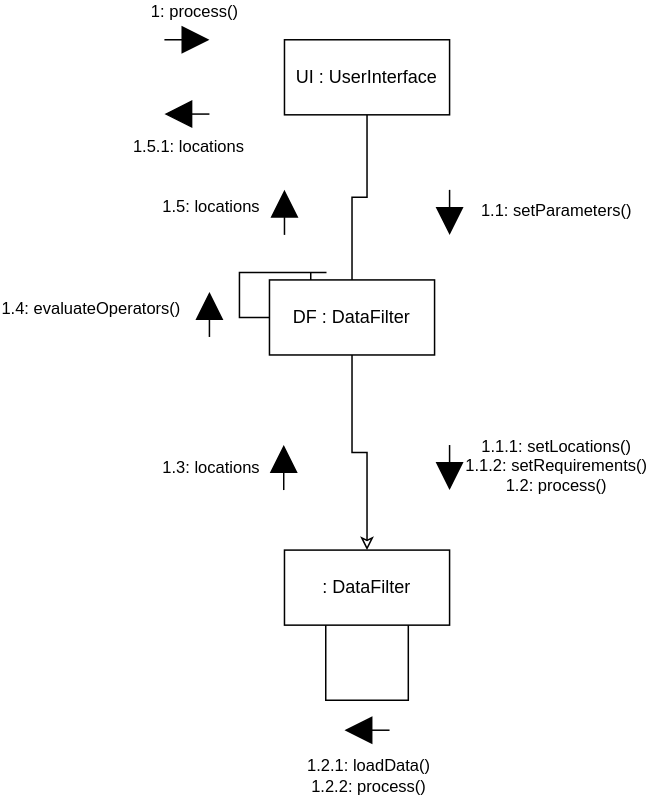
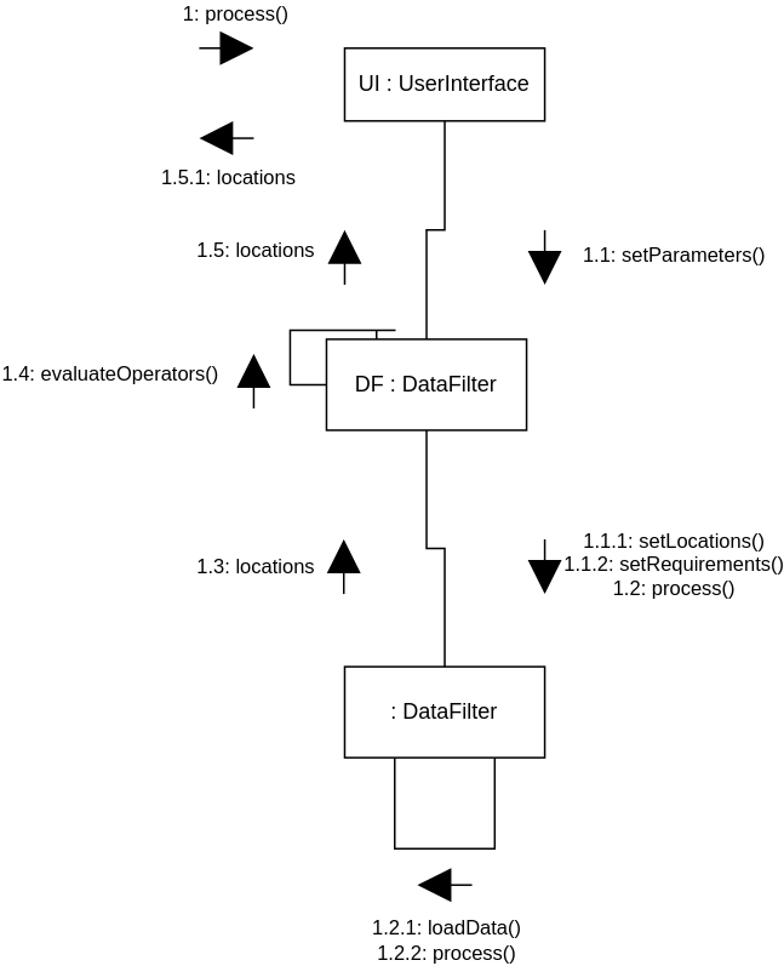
  <mxCell id="0" />
  <mxCell id="1" parent="0" />
  <mxCell id="2" style="edgeStyle=orthogonalEdgeStyle;rounded=0;orthogonalLoop=1;jettySize=auto;html=1;exitX=0.5;exitY=1;exitDx=0;exitDy=0;entryX=0.5;entryY=0;entryDx=0;entryDy=0;endArrow=none;endFill=0;" parent="1" source="3" target="5" edge="1"><mxGeometry relative="1" as="geometry" /></mxCell>
- <mxCell id="3" value="UI : UserInterface" style="html=1;whiteSpace=wrap;" parent="1" vertex="1"><mxGeometry x="100" y="20" width="110" height="50" as="geometry" /></mxCell>
- <mxCell id="4" style="edgeStyle=orthogonalEdgeStyle;rounded=0;orthogonalLoop=1;jettySize=auto;html=1;exitX=0.5;exitY=1;exitDx=0;exitDy=0;entryX=0.5;entryY=0;entryDx=0;entryDy=0;endArrow=classic;endFill=0;" parent="1" source="5" target="6" edge="1"><mxGeometry relative="1" as="geometry" /></mxCell>
+ <mxCell id="3" value="UI : UserInterface" style="html=1;whiteSpace=wrap;" parent="1" vertex="1"><mxGeometry x="100" y="20" width="110" height="40" as="geometry" /></mxCell>
+ <mxCell id="4" style="edgeStyle=orthogonalEdgeStyle;rounded=0;orthogonalLoop=1;jettySize=auto;html=1;exitX=0.5;exitY=1;exitDx=0;exitDy=0;entryX=0.5;entryY=0;entryDx=0;entryDy=0;endArrow=none;endFill=0;" parent="1" source="5" target="6" edge="1"><mxGeometry relative="1" as="geometry" /></mxCell>
  <mxCell id="5" value="DF : DataFilter" style="html=1;whiteSpace=wrap;" parent="1" vertex="1"><mxGeometry x="90" y="180" width="110" height="50" as="geometry" /></mxCell>
  <mxCell id="6" value=": DataFilter" style="html=1;whiteSpace=wrap;" parent="1" vertex="1"><mxGeometry x="100" y="360" width="110" height="50" as="geometry" /></mxCell>
  <mxCell id="7" value="" style="edgeStyle=none;orthogonalLoop=1;jettySize=auto;html=1;rounded=0;endArrow=block;endFill=1;endSize=16;" parent="1" edge="1"><mxGeometry width="100" relative="1" as="geometry"><mxPoint x="210" y="120" as="sourcePoint" /><mxPoint x="210" y="150" as="targetPoint" /><Array as="points" /></mxGeometry></mxCell>
  <mxCell id="8" value="1.1: setParameters()" style="edgeLabel;html=1;align=center;verticalAlign=middle;resizable=0;points=[];" parent="7" vertex="1" connectable="0"><mxGeometry x="-0.147" y="-5" relative="1" as="geometry"><mxPoint x="75" as="offset" /></mxGeometry></mxCell>
  <mxCell id="9" value="" style="edgeStyle=none;orthogonalLoop=1;jettySize=auto;html=1;rounded=0;endArrow=block;endFill=1;endSize=16;" parent="1" edge="1"><mxGeometry width="100" relative="1" as="geometry"><mxPoint x="20" y="20" as="sourcePoint" /><mxPoint x="50" y="20" as="targetPoint" /><Array as="points" /></mxGeometry></mxCell>
  <mxCell id="10" value="1: process()" style="edgeLabel;html=1;align=center;verticalAlign=middle;resizable=0;points=[];" parent="9" vertex="1" connectable="0"><mxGeometry x="0.253" y="3" relative="1" as="geometry"><mxPoint y="-17" as="offset" /></mxGeometry></mxCell>
  <mxCell id="11" value="" style="edgeStyle=none;orthogonalLoop=1;jettySize=auto;html=1;rounded=0;endArrow=block;endFill=1;endSize=16;" parent="1" edge="1"><mxGeometry width="100" relative="1" as="geometry"><mxPoint x="210" y="290" as="sourcePoint" /><mxPoint x="210" y="320" as="targetPoint" /><Array as="points" /></mxGeometry></mxCell>
  <mxCell id="12" value="1.1.1: setLocations()&lt;br&gt;1.1.2: setRequirements()&lt;br&gt;1.2: process()" style="edgeLabel;html=1;align=center;verticalAlign=middle;resizable=0;points=[];" parent="11" vertex="1" connectable="0"><mxGeometry x="-0.147" y="-5" relative="1" as="geometry"><mxPoint x="75" as="offset" /></mxGeometry></mxCell>
  <mxCell id="13" style="edgeStyle=orthogonalEdgeStyle;rounded=0;orthogonalLoop=1;jettySize=auto;html=1;exitX=0.75;exitY=1;exitDx=0;exitDy=0;entryX=0.25;entryY=1;entryDx=0;entryDy=0;endArrow=none;endFill=0;" parent="1" source="6" target="6" edge="1"><mxGeometry relative="1" as="geometry"><Array as="points"><mxPoint x="183" y="460" /><mxPoint x="128" y="460" /></Array></mxGeometry></mxCell>
  <mxCell id="14" value="" style="edgeStyle=none;orthogonalLoop=1;jettySize=auto;html=1;rounded=0;endArrow=block;endFill=1;endSize=16;" parent="1" edge="1"><mxGeometry width="100" relative="1" as="geometry"><mxPoint x="170" y="480" as="sourcePoint" /><mxPoint x="140" y="480" as="targetPoint" /><Array as="points" /></mxGeometry></mxCell>
  <mxCell id="15" value="1.2.1: loadData()&lt;br&gt;1.2.2: process()" style="edgeLabel;html=1;align=center;verticalAlign=middle;resizable=0;points=[];" parent="14" vertex="1" connectable="0"><mxGeometry x="0.253" y="3" relative="1" as="geometry"><mxPoint x="4" y="27" as="offset" /></mxGeometry></mxCell>
  <mxCell id="16" value="" style="edgeStyle=none;orthogonalLoop=1;jettySize=auto;html=1;rounded=0;endArrow=block;endFill=1;endSize=16;" parent="1" edge="1"><mxGeometry width="100" relative="1" as="geometry"><mxPoint x="99.5" y="320" as="sourcePoint" /><mxPoint x="99.5" y="290" as="targetPoint" /><Array as="points" /></mxGeometry></mxCell>
  <mxCell id="17" value="1.3: locations" style="edgeLabel;html=1;align=center;verticalAlign=middle;resizable=0;points=[];" parent="16" vertex="1" connectable="0"><mxGeometry x="-0.147" y="-5" relative="1" as="geometry"><mxPoint x="-54" y="-3" as="offset" /></mxGeometry></mxCell>
  <mxCell id="18" style="edgeStyle=orthogonalEdgeStyle;rounded=0;orthogonalLoop=1;jettySize=auto;html=1;exitX=0.25;exitY=0;exitDx=0;exitDy=0;entryX=0;entryY=0.5;entryDx=0;entryDy=0;endArrow=none;endFill=0;" parent="1" source="5" target="5" edge="1"><mxGeometry relative="1" as="geometry"><Array as="points"><mxPoint x="128" y="175" /><mxPoint x="70" y="175" /><mxPoint x="70" y="225" /></Array></mxGeometry></mxCell>
  <mxCell id="19" value="" style="edgeStyle=none;orthogonalLoop=1;jettySize=auto;html=1;rounded=0;endArrow=block;endFill=1;endSize=16;" parent="1" edge="1"><mxGeometry width="100" relative="1" as="geometry"><mxPoint x="50" y="218" as="sourcePoint" /><mxPoint x="50" y="188" as="targetPoint" /><Array as="points" /></mxGeometry></mxCell>
  <mxCell id="20" value="1.4: evaluateOperators()" style="edgeLabel;html=1;align=center;verticalAlign=middle;resizable=0;points=[];" parent="19" vertex="1" connectable="0"><mxGeometry x="-0.147" y="-5" relative="1" as="geometry"><mxPoint x="-85" y="-7" as="offset" /></mxGeometry></mxCell>
  <mxCell id="21" value="" style="edgeStyle=none;orthogonalLoop=1;jettySize=auto;html=1;rounded=0;endArrow=block;endFill=1;endSize=16;" parent="1" edge="1"><mxGeometry width="100" relative="1" as="geometry"><mxPoint x="100" y="150" as="sourcePoint" /><mxPoint x="100" y="120" as="targetPoint" /><Array as="points" /></mxGeometry></mxCell>
  <mxCell id="22" value="1.5: locations" style="edgeLabel;html=1;align=center;verticalAlign=middle;resizable=0;points=[];" parent="21" vertex="1" connectable="0"><mxGeometry x="-0.147" y="-5" relative="1" as="geometry"><mxPoint x="-55" y="-7" as="offset" /></mxGeometry></mxCell>
  <mxCell id="23" value="" style="edgeStyle=none;orthogonalLoop=1;jettySize=auto;html=1;rounded=0;endArrow=block;endFill=1;endSize=16;" parent="1" edge="1"><mxGeometry width="100" relative="1" as="geometry"><mxPoint x="50" y="69.5" as="sourcePoint" /><mxPoint x="20" y="69.5" as="targetPoint" /><Array as="points" /></mxGeometry></mxCell>
  <mxCell id="24" value="1.5.1: locations" style="edgeLabel;html=1;align=center;verticalAlign=middle;resizable=0;points=[];" parent="23" vertex="1" connectable="0"><mxGeometry x="0.253" y="3" relative="1" as="geometry"><mxPoint x="4" y="18" as="offset" /></mxGeometry></mxCell>
